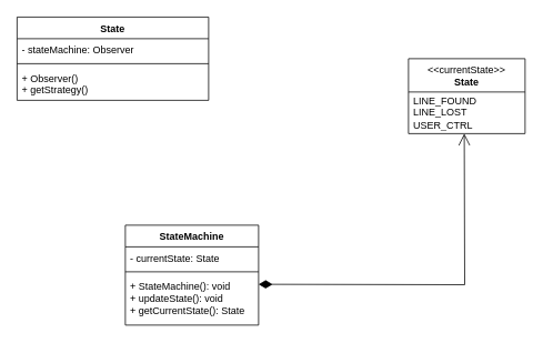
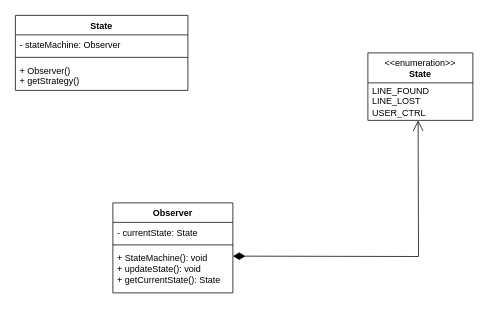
  <mxCell id="0" />
  <mxCell id="1" parent="0" />
  <mxCell id="2" value="State" style="swimlane;fontStyle=1;align=center;verticalAlign=top;childLayout=stackLayout;horizontal=1;startSize=26;horizontalStack=0;resizeParent=1;resizeParentMax=0;resizeLast=0;collapsible=1;marginBottom=0;whiteSpace=wrap;html=1;" vertex="1" parent="1"><mxGeometry x="20" y="20" width="230" height="100" as="geometry" /></mxCell>
  <mxCell id="3" value="- stateMachine: Observer" style="text;strokeColor=none;fillColor=none;align=left;verticalAlign=top;spacingLeft=4;spacingRight=4;overflow=hidden;rotatable=0;points=[[0,0.5],[1,0.5]];portConstraint=eastwest;whiteSpace=wrap;html=1;" vertex="1" parent="2"><mxGeometry y="26" width="230" height="26" as="geometry" /></mxCell>
  <mxCell id="4" value="" style="line;strokeWidth=1;fillColor=none;align=left;verticalAlign=middle;spacingTop=-1;spacingLeft=3;spacingRight=3;rotatable=0;labelPosition=right;points=[];portConstraint=eastwest;strokeColor=inherit;" vertex="1" parent="2"><mxGeometry y="52" width="230" height="8" as="geometry" /></mxCell>
  <mxCell id="5" value="+ Observer()&lt;div&gt;+ getStrategy()&lt;/div&gt;" style="text;strokeColor=none;fillColor=none;align=left;verticalAlign=top;spacingLeft=4;spacingRight=4;overflow=hidden;rotatable=0;points=[[0,0.5],[1,0.5]];portConstraint=eastwest;whiteSpace=wrap;html=1;" vertex="1" parent="2"><mxGeometry y="60" width="230" height="40" as="geometry" /></mxCell>
- <mxCell id="6" value="StateMachine" style="swimlane;fontStyle=1;align=center;verticalAlign=top;childLayout=stackLayout;horizontal=1;startSize=26;horizontalStack=0;resizeParent=1;resizeParentMax=0;resizeLast=0;collapsible=1;marginBottom=0;whiteSpace=wrap;html=1;" vertex="1" parent="1"><mxGeometry x="150" y="270" width="160" height="120" as="geometry" /></mxCell>
+ <mxCell id="6" value="Observer" style="swimlane;fontStyle=1;align=center;verticalAlign=top;childLayout=stackLayout;horizontal=1;startSize=26;horizontalStack=0;resizeParent=1;resizeParentMax=0;resizeLast=0;collapsible=1;marginBottom=0;whiteSpace=wrap;html=1;" vertex="1" parent="1"><mxGeometry x="150" y="270" width="160" height="120" as="geometry" /></mxCell>
  <mxCell id="7" value="- currentState: State" style="text;strokeColor=none;fillColor=none;align=left;verticalAlign=top;spacingLeft=4;spacingRight=4;overflow=hidden;rotatable=0;points=[[0,0.5],[1,0.5]];portConstraint=eastwest;whiteSpace=wrap;html=1;" vertex="1" parent="6"><mxGeometry y="26" width="160" height="26" as="geometry" /></mxCell>
  <mxCell id="8" value="" style="line;strokeWidth=1;fillColor=none;align=left;verticalAlign=middle;spacingTop=-1;spacingLeft=3;spacingRight=3;rotatable=0;labelPosition=right;points=[];portConstraint=eastwest;strokeColor=inherit;" vertex="1" parent="6"><mxGeometry y="52" width="160" height="8" as="geometry" /></mxCell>
  <mxCell id="9" value="+ StateMachine(): void&lt;div&gt;+ updateState(): void&lt;/div&gt;&lt;div&gt;+ getCurrentState(): State&lt;/div&gt;" style="text;strokeColor=none;fillColor=none;align=left;verticalAlign=top;spacingLeft=4;spacingRight=4;overflow=hidden;rotatable=0;points=[[0,0.5],[1,0.5]];portConstraint=eastwest;whiteSpace=wrap;html=1;" vertex="1" parent="6"><mxGeometry y="60" width="160" height="60" as="geometry" /></mxCell>
- <mxCell id="10" value="&amp;lt;&amp;lt;currentState&amp;gt;&amp;gt;&lt;br&gt;&lt;b&gt;State&lt;/b&gt;" style="swimlane;fontStyle=0;align=center;verticalAlign=top;childLayout=stackLayout;horizontal=1;startSize=40;horizontalStack=0;resizeParent=1;resizeParentMax=0;resizeLast=0;collapsible=0;marginBottom=0;html=1;whiteSpace=wrap;" vertex="1" parent="1"><mxGeometry x="490" y="70" width="140" height="90" as="geometry" /></mxCell>
+ <mxCell id="10" value="&amp;lt;&amp;lt;enumeration&amp;gt;&amp;gt;&lt;br&gt;&lt;b&gt;State&lt;/b&gt;" style="swimlane;fontStyle=0;align=center;verticalAlign=top;childLayout=stackLayout;horizontal=1;startSize=40;horizontalStack=0;resizeParent=1;resizeParentMax=0;resizeLast=0;collapsible=0;marginBottom=0;html=1;whiteSpace=wrap;" vertex="1" parent="1"><mxGeometry x="490" y="70" width="140" height="90" as="geometry" /></mxCell>
  <mxCell id="11" value="LINE_FOUND&lt;div&gt;LINE_LOST&lt;/div&gt;&lt;div&gt;USER_CTRL&lt;/div&gt;" style="text;html=1;strokeColor=none;fillColor=none;align=left;verticalAlign=middle;spacingLeft=4;spacingRight=4;overflow=hidden;rotatable=0;points=[[0,0.5],[1,0.5]];portConstraint=eastwest;whiteSpace=wrap;" vertex="1" parent="10"><mxGeometry y="40" width="140" height="50" as="geometry" /></mxCell>
  <mxCell id="12" value="" style="endArrow=open;html=1;endSize=12;startArrow=diamondThin;startSize=14;startFill=1;edgeStyle=orthogonalEdgeStyle;align=left;verticalAlign=bottom;rounded=0;exitX=1.025;exitY=0.175;exitDx=0;exitDy=0;exitPerimeter=0;entryX=0.507;entryY=1.06;entryDx=0;entryDy=0;entryPerimeter=0;" edge="1" parent="1"><mxGeometry x="-1" y="3" relative="1" as="geometry"><mxPoint x="310" y="341" as="sourcePoint" /><mxPoint x="556.98" y="160" as="targetPoint" /></mxGeometry></mxCell>
